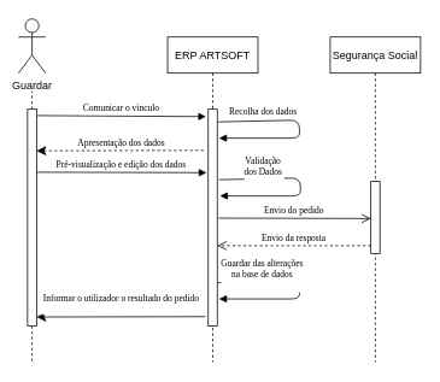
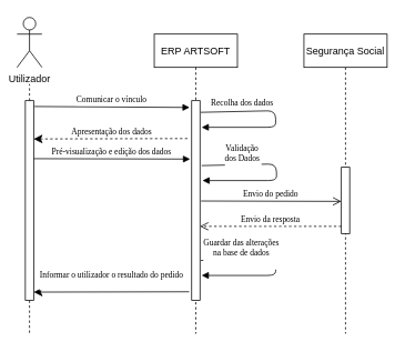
  <mxCell id="0" />
  <mxCell id="1" parent="0" />
  <mxCell id="2" value="ERP ARTSOFT" style="shape=umlLifeline;perimeter=lifelinePerimeter;container=1;collapsible=0;recursiveResize=0;rounded=0;shadow=0;strokeWidth=1;" parent="1" vertex="1"><mxGeometry x="185" y="40" width="100" height="360" as="geometry" /></mxCell>
  <mxCell id="3" value="" style="points=[];perimeter=orthogonalPerimeter;rounded=0;shadow=0;strokeWidth=1;" parent="2" vertex="1"><mxGeometry x="45" y="80" width="10" height="240" as="geometry" /></mxCell>
  <mxCell id="4" value="Segurança Social" style="shape=umlLifeline;perimeter=lifelinePerimeter;container=1;collapsible=0;recursiveResize=0;rounded=0;shadow=0;strokeWidth=1;" parent="1" vertex="1"><mxGeometry x="365" y="40" width="100" height="360" as="geometry" /></mxCell>
  <mxCell id="5" value="" style="points=[];perimeter=orthogonalPerimeter;rounded=0;shadow=0;strokeWidth=1;" parent="4" vertex="1"><mxGeometry x="45" y="160" width="10" height="80" as="geometry" /></mxCell>
  <mxCell id="6" value="Envio da resposta" style="verticalAlign=bottom;endArrow=open;dashed=1;endSize=8;exitX=0;exitY=0.95;shadow=0;strokeWidth=1;fontFamily=Times New Roman;fontSize=10;" parent="1" edge="1"><mxGeometry relative="1" as="geometry"><mxPoint x="240" y="271" as="targetPoint" /><mxPoint x="410" y="271" as="sourcePoint" /></mxGeometry></mxCell>
  <mxCell id="7" value="Envio do pedido" style="verticalAlign=bottom;endArrow=open;endSize=8;exitX=1.129;exitY=0.524;shadow=0;strokeWidth=1;fontFamily=Times New Roman;fontSize=10;exitDx=0;exitDy=0;exitPerimeter=0;" parent="1" edge="1"><mxGeometry relative="1" as="geometry"><mxPoint x="410" y="241" as="targetPoint" /><mxPoint x="241.29" y="240.56" as="sourcePoint" /></mxGeometry></mxCell>
- <mxCell id="8" value="Guardar" style="shape=umlActor;verticalLabelPosition=bottom;verticalAlign=top;html=1;outlineConnect=0;" parent="1" vertex="1"><mxGeometry x="20" y="20" width="30" height="60" as="geometry" /></mxCell>
+ <mxCell id="8" value="Utilizador" style="shape=umlActor;verticalLabelPosition=bottom;verticalAlign=top;html=1;outlineConnect=0;" parent="1" vertex="1"><mxGeometry x="20" y="20" width="30" height="60" as="geometry" /></mxCell>
  <mxCell id="9" style="edgeStyle=orthogonalEdgeStyle;rounded=0;orthogonalLoop=1;jettySize=auto;html=1;dashed=1;startArrow=none;startFill=0;endArrow=none;endFill=0;" parent="1" source="11" edge="1"><mxGeometry relative="1" as="geometry"><mxPoint x="35" y="400" as="targetPoint" /></mxGeometry></mxCell>
  <mxCell id="10" style="edgeStyle=orthogonalEdgeStyle;rounded=0;orthogonalLoop=1;jettySize=auto;html=1;dashed=1;startArrow=none;startFill=0;endArrow=none;endFill=0;" parent="1" source="11" edge="1"><mxGeometry relative="1" as="geometry"><mxPoint x="35" y="100" as="targetPoint" /></mxGeometry></mxCell>
  <mxCell id="11" value="" style="points=[];perimeter=orthogonalPerimeter;rounded=0;shadow=0;strokeWidth=1;" parent="1" vertex="1"><mxGeometry x="30" y="120" width="10" height="240" as="geometry" /></mxCell>
  <mxCell id="12" value="" style="edgeStyle=orthogonalEdgeStyle;rounded=0;orthogonalLoop=1;jettySize=auto;html=1;dashed=1;endArrow=none;endFill=0;" parent="1" edge="1"><mxGeometry relative="1" as="geometry"><mxPoint x="31" y="110" as="targetPoint" /><mxPoint x="31" y="110" as="sourcePoint" /></mxGeometry></mxCell>
  <mxCell id="13" value="Comunicar o vínculo" style="verticalAlign=bottom;startArrow=none;endArrow=block;startSize=8;shadow=0;strokeWidth=1;startFill=0;fontFamily=Times New Roman;fontSize=10;entryX=-0.243;entryY=0.034;entryDx=0;entryDy=0;entryPerimeter=0;" parent="1" target="3" edge="1"><mxGeometry relative="1" as="geometry"><mxPoint x="41" y="127" as="sourcePoint" /><mxPoint x="221" y="127" as="targetPoint" /></mxGeometry></mxCell>
  <mxCell id="14" value="Apresentação dos dados" style="verticalAlign=bottom;startArrow=classic;endArrow=none;startSize=8;shadow=0;strokeWidth=1;startFill=1;fontSize=10;endFill=0;fontFamily=Times New Roman;entryX=-0.3;entryY=0.208;entryDx=0;entryDy=0;entryPerimeter=0;dashed=1;" parent="1" edge="1"><mxGeometry relative="1" as="geometry"><mxPoint x="40" y="166" as="sourcePoint" /><mxPoint x="227" y="165.52" as="targetPoint" /></mxGeometry></mxCell>
  <mxCell id="15" value="Pré-visualização e edição dos dados" style="verticalAlign=bottom;startArrow=none;endArrow=block;startSize=8;shadow=0;strokeWidth=1;startFill=0;fontFamily=Times New Roman;fontSize=10;entryX=-0.186;entryY=0.401;entryDx=0;entryDy=0;entryPerimeter=0;" parent="1" edge="1"><mxGeometry relative="1" as="geometry"><mxPoint x="40" y="189.71" as="sourcePoint" /><mxPoint x="228.14" y="190.19" as="targetPoint" /></mxGeometry></mxCell>
  <mxCell id="16" value="Informar o utilizador o resultado do pedido&#10;" style="verticalAlign=bottom;startArrow=classic;endArrow=none;startSize=8;shadow=0;strokeWidth=1;startFill=1;fontSize=10;endFill=0;fontFamily=Times New Roman;entryX=-0.3;entryY=0.84;entryDx=0;entryDy=0;entryPerimeter=0;" parent="1" edge="1"><mxGeometry relative="1" as="geometry"><mxPoint x="40" y="350" as="sourcePoint" /><mxPoint x="227" y="349.6" as="targetPoint" /></mxGeometry></mxCell>
  <mxCell id="17" value="Recolha dos dados" style="verticalAlign=bottom;startArrow=none;endArrow=block;startSize=8;shadow=0;strokeWidth=1;startFill=0;fontFamily=Times New Roman;fontSize=10;rounded=1;" edge="1" parent="1"><mxGeometry x="-0.497" y="1" relative="1" as="geometry"><mxPoint x="241" y="134" as="sourcePoint" /><mxPoint x="242" y="152" as="targetPoint" /><Array as="points"><mxPoint x="331" y="132" /><mxPoint x="331" y="152" /></Array><mxPoint as="offset" /></mxGeometry></mxCell>
  <mxCell id="18" value="Validação&#10;dos Dados&#10;" style="verticalAlign=bottom;startArrow=none;endArrow=block;startSize=8;shadow=0;strokeWidth=1;startFill=0;fontFamily=Times New Roman;fontSize=10;rounded=1;" edge="1" parent="1"><mxGeometry x="0.518" y="-6" relative="1" as="geometry"><mxPoint x="242" y="198" as="sourcePoint" /><mxPoint x="243" y="216" as="targetPoint" /><Array as="points"><mxPoint x="332" y="196" /><mxPoint x="332" y="216" /></Array><mxPoint as="offset" /></mxGeometry></mxCell>
  <mxCell id="19" value="Guardar das alterações&#10;na base de dados&#10;" style="verticalAlign=bottom;startArrow=none;endArrow=block;startSize=8;shadow=0;strokeWidth=1;startFill=0;fontFamily=Times New Roman;fontSize=10;rounded=1;" edge="1" parent="1"><mxGeometry x="0.518" y="-6" relative="1" as="geometry"><mxPoint x="241" y="312" as="sourcePoint" /><mxPoint x="242" y="330" as="targetPoint" /><Array as="points"><mxPoint x="331" y="310" /><mxPoint x="331" y="330" /></Array><mxPoint as="offset" /></mxGeometry></mxCell>
